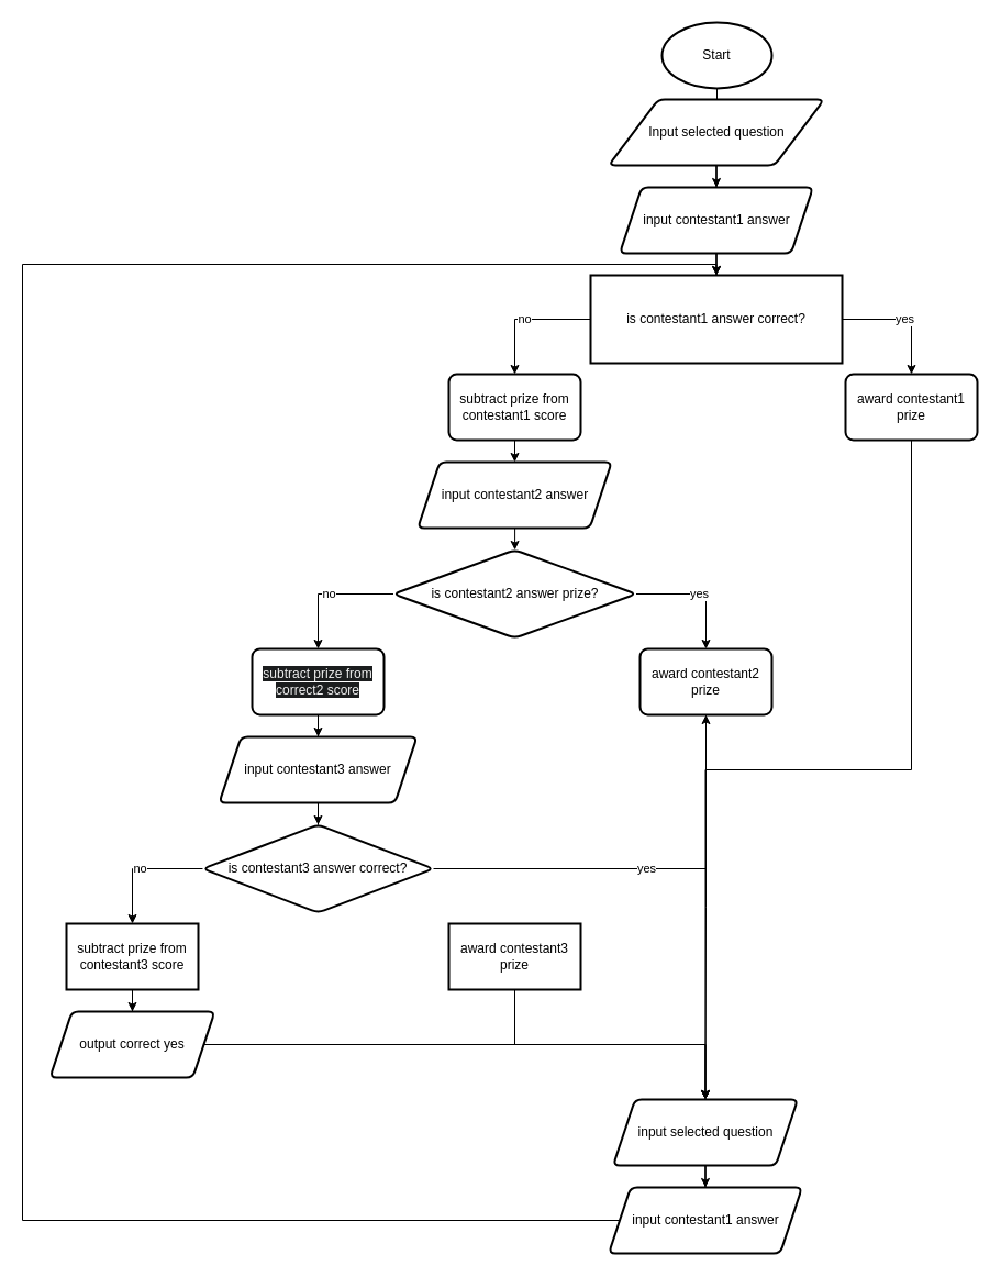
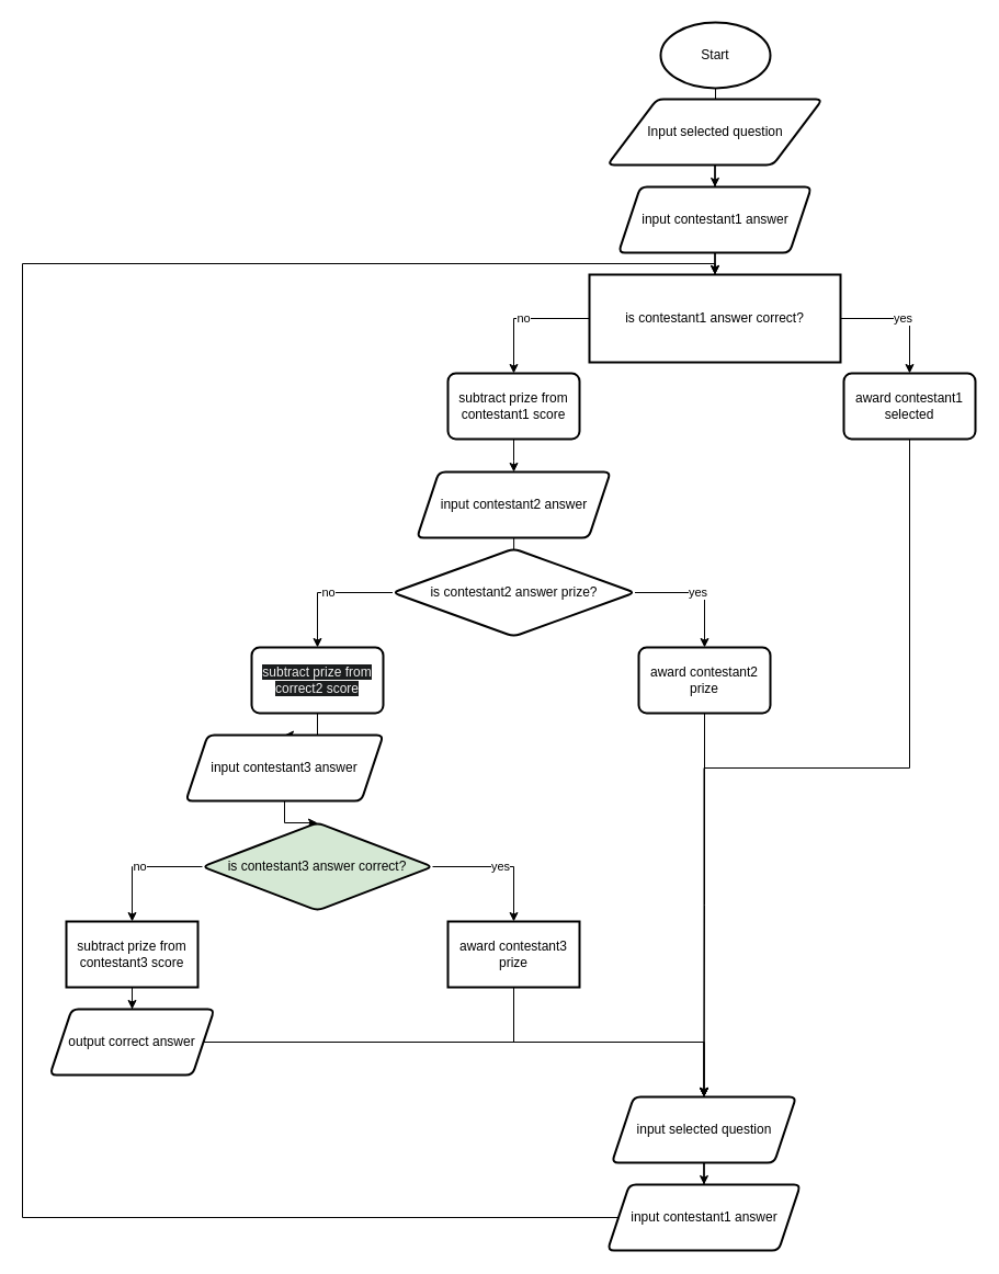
  <mxCell id="0" />
  <mxCell id="1" parent="0" />
  <mxCell id="2" style="edgeStyle=orthogonalEdgeStyle;rounded=0;orthogonalLoop=1;jettySize=auto;html=1;exitX=0.5;exitY=1;exitDx=0;exitDy=0;exitPerimeter=0;" edge="1" parent="1" source="3" target="5"><mxGeometry relative="1" as="geometry" /></mxCell>
  <mxCell id="3" value="Start" style="strokeWidth=2;html=1;shape=mxgraph.flowchart.start_1;whiteSpace=wrap;" vertex="1" parent="1"><mxGeometry x="602" y="20" width="100" height="60" as="geometry" /></mxCell>
  <mxCell id="4" value="" style="edgeStyle=orthogonalEdgeStyle;rounded=0;orthogonalLoop=1;jettySize=auto;html=1;" edge="1" parent="1" source="5" target="7"><mxGeometry relative="1" as="geometry" /></mxCell>
  <mxCell id="5" value="Input selected question" style="shape=parallelogram;html=1;strokeWidth=2;perimeter=parallelogramPerimeter;whiteSpace=wrap;rounded=1;arcSize=12;size=0.23;" vertex="1" parent="1"><mxGeometry x="553.5" y="90" width="196" height="60" as="geometry" /></mxCell>
  <mxCell id="6" value="" style="edgeStyle=orthogonalEdgeStyle;rounded=0;orthogonalLoop=1;jettySize=auto;html=1;" edge="1" parent="1" source="7" target="10"><mxGeometry relative="1" as="geometry" /></mxCell>
  <mxCell id="7" value="input contestant1 answer" style="shape=parallelogram;perimeter=parallelogramPerimeter;whiteSpace=wrap;html=1;fixedSize=1;strokeWidth=2;rounded=1;arcSize=12;" vertex="1" parent="1"><mxGeometry x="563.5" y="170" width="176" height="60" as="geometry" /></mxCell>
  <mxCell id="8" value="no" style="edgeStyle=orthogonalEdgeStyle;rounded=0;orthogonalLoop=1;jettySize=auto;html=1;" edge="1" parent="1" source="10" target="12"><mxGeometry relative="1" as="geometry" /></mxCell>
  <mxCell id="9" value="yes" style="edgeStyle=orthogonalEdgeStyle;rounded=0;orthogonalLoop=1;jettySize=auto;html=1;" edge="1" parent="1" source="10" target="14"><mxGeometry relative="1" as="geometry" /></mxCell>
  <mxCell id="10" value="is contestant1 answer correct?" style="whiteSpace=wrap;html=1;strokeWidth=2;arcSize=12;rounded=0;" vertex="1" parent="1"><mxGeometry x="537" y="250" width="229" height="80" as="geometry" /></mxCell>
  <mxCell id="11" value="" style="edgeStyle=orthogonalEdgeStyle;rounded=0;orthogonalLoop=1;jettySize=auto;html=1;" edge="1" parent="1" source="12" target="16"><mxGeometry relative="1" as="geometry" /></mxCell>
  <mxCell id="12" value="subtract prize from contestant1 score" style="whiteSpace=wrap;html=1;strokeWidth=2;rounded=1;arcSize=12;" vertex="1" parent="1"><mxGeometry x="408" y="340" width="120" height="60" as="geometry" /></mxCell>
  <mxCell id="13" style="edgeStyle=orthogonalEdgeStyle;rounded=0;orthogonalLoop=1;jettySize=auto;html=1;exitX=0.5;exitY=1;exitDx=0;exitDy=0;entryX=0.5;entryY=0;entryDx=0;entryDy=0;" edge="1" parent="1" source="14" target="36"><mxGeometry relative="1" as="geometry"><mxPoint x="829" y="490" as="targetPoint" /></mxGeometry></mxCell>
- <mxCell id="14" value="award contestant1 prize" style="whiteSpace=wrap;html=1;strokeWidth=2;rounded=1;arcSize=12;" vertex="1" parent="1"><mxGeometry x="769" y="340" width="120" height="60" as="geometry" /></mxCell>
+ <mxCell id="14" value="award contestant1 selected" style="whiteSpace=wrap;html=1;strokeWidth=2;rounded=1;arcSize=12;" vertex="1" parent="1"><mxGeometry x="769" y="340" width="120" height="60" as="geometry" /></mxCell>
  <mxCell id="15" value="" style="edgeStyle=orthogonalEdgeStyle;rounded=0;orthogonalLoop=1;jettySize=auto;html=1;" edge="1" parent="1" source="16" target="19"><mxGeometry relative="1" as="geometry" /></mxCell>
- <mxCell id="16" value="input contestant2 answer" style="shape=parallelogram;perimeter=parallelogramPerimeter;whiteSpace=wrap;html=1;fixedSize=1;strokeWidth=2;rounded=1;arcSize=12;" vertex="1" parent="1"><mxGeometry x="379.75" y="420" width="176.5" height="60" as="geometry" /></mxCell>
+ <mxCell id="16" value="input contestant2 answer" style="shape=parallelogram;perimeter=parallelogramPerimeter;whiteSpace=wrap;html=1;fixedSize=1;strokeWidth=2;rounded=1;arcSize=12;" vertex="1" parent="1"><mxGeometry x="379.75" y="430" width="176.5" height="60" as="geometry" /></mxCell>
  <mxCell id="17" value="no" style="edgeStyle=orthogonalEdgeStyle;rounded=0;orthogonalLoop=1;jettySize=auto;html=1;" edge="1" parent="1" source="19" target="21"><mxGeometry relative="1" as="geometry" /></mxCell>
  <mxCell id="18" value="yes" style="edgeStyle=orthogonalEdgeStyle;rounded=0;orthogonalLoop=1;jettySize=auto;html=1;" edge="1" parent="1" source="19" target="23"><mxGeometry relative="1" as="geometry" /></mxCell>
  <mxCell id="19" value="is contestant2 answer prize?" style="rhombus;whiteSpace=wrap;html=1;strokeWidth=2;rounded=1;arcSize=12;" vertex="1" parent="1"><mxGeometry x="357.5" y="500" width="221" height="80" as="geometry" /></mxCell>
  <mxCell id="20" value="" style="edgeStyle=orthogonalEdgeStyle;rounded=0;orthogonalLoop=1;jettySize=auto;html=1;" edge="1" parent="1" source="21" target="25"><mxGeometry relative="1" as="geometry" /></mxCell>
  <mxCell id="21" value="&lt;br&gt;&lt;span style=&quot;color: rgb(240, 240, 240); font-family: Helvetica; font-size: 12px; font-style: normal; font-variant-ligatures: normal; font-variant-caps: normal; font-weight: 400; letter-spacing: normal; orphans: 2; text-align: center; text-indent: 0px; text-transform: none; widows: 2; word-spacing: 0px; -webkit-text-stroke-width: 0px; white-space: normal; background-color: rgb(27, 29, 30); text-decoration-thickness: initial; text-decoration-style: initial; text-decoration-color: initial; display: inline !important; float: none;&quot;&gt;subtract prize from correct2 score&lt;/span&gt;&lt;div&gt;&lt;br/&gt;&lt;/div&gt;" style="whiteSpace=wrap;html=1;strokeWidth=2;rounded=1;arcSize=12;" vertex="1" parent="1"><mxGeometry x="229" y="590" width="120" height="60" as="geometry" /></mxCell>
  <mxCell id="22" style="edgeStyle=orthogonalEdgeStyle;rounded=0;orthogonalLoop=1;jettySize=auto;html=1;exitX=0.5;exitY=1;exitDx=0;exitDy=0;entryX=0.5;entryY=0;entryDx=0;entryDy=0;" edge="1" parent="1" source="23" target="36"><mxGeometry relative="1" as="geometry" /></mxCell>
  <mxCell id="23" value="award contestant2 prize" style="whiteSpace=wrap;html=1;strokeWidth=2;rounded=1;arcSize=12;" vertex="1" parent="1"><mxGeometry x="582" y="590" width="120" height="60" as="geometry" /></mxCell>
  <mxCell id="24" value="" style="edgeStyle=orthogonalEdgeStyle;rounded=0;orthogonalLoop=1;jettySize=auto;html=1;" edge="1" parent="1" source="25" target="28"><mxGeometry relative="1" as="geometry" /></mxCell>
- <mxCell id="25" value="input contestant3 answer" style="shape=parallelogram;perimeter=parallelogramPerimeter;whiteSpace=wrap;html=1;fixedSize=1;strokeWidth=2;rounded=1;arcSize=12;" vertex="1" parent="1"><mxGeometry x="199" y="670" width="180" height="60" as="geometry" /></mxCell>
+ <mxCell id="25" value="input contestant3 answer" style="shape=parallelogram;perimeter=parallelogramPerimeter;whiteSpace=wrap;html=1;fixedSize=1;strokeWidth=2;rounded=1;arcSize=12;" vertex="1" parent="1"><mxGeometry x="169" y="670" width="180" height="60" as="geometry" /></mxCell>
  <mxCell id="26" value="no" style="edgeStyle=orthogonalEdgeStyle;rounded=0;orthogonalLoop=1;jettySize=auto;html=1;" edge="1" parent="1" source="28" target="30"><mxGeometry relative="1" as="geometry" /></mxCell>
- <mxCell id="27" value="yes" style="edgeStyle=orthogonalEdgeStyle;rounded=0;orthogonalLoop=1;jettySize=auto;html=1;" edge="1" parent="1" source="28" target="23"><mxGeometry relative="1" as="geometry" /></mxCell>
- <mxCell id="28" value="is contestant3 answer correct?" style="rhombus;whiteSpace=wrap;html=1;strokeWidth=2;rounded=1;arcSize=12;" vertex="1" parent="1"><mxGeometry x="184" y="750" width="210" height="80" as="geometry" /></mxCell>
+ <mxCell id="27" value="yes" style="edgeStyle=orthogonalEdgeStyle;rounded=0;orthogonalLoop=1;jettySize=auto;html=1;" edge="1" parent="1" source="28" target="32"><mxGeometry relative="1" as="geometry" /></mxCell>
+ <mxCell id="28" value="is contestant3 answer correct?" style="rhombus;whiteSpace=wrap;html=1;strokeWidth=2;rounded=1;arcSize=12;fillColor=#d5e8d4;" vertex="1" parent="1"><mxGeometry x="184" y="750" width="210" height="80" as="geometry" /></mxCell>
  <mxCell id="29" value="" style="edgeStyle=orthogonalEdgeStyle;rounded=0;orthogonalLoop=1;jettySize=auto;html=1;" edge="1" parent="1" source="30" target="34"><mxGeometry relative="1" as="geometry" /></mxCell>
  <mxCell id="30" value="subtract prize from contestant3 score" style="whiteSpace=wrap;html=1;strokeWidth=2;arcSize=12;rounded=0;" vertex="1" parent="1"><mxGeometry x="60" y="840" width="120" height="60" as="geometry" /></mxCell>
  <mxCell id="31" style="edgeStyle=orthogonalEdgeStyle;rounded=0;orthogonalLoop=1;jettySize=auto;html=1;exitX=0.5;exitY=1;exitDx=0;exitDy=0;" edge="1" parent="1" source="32" target="36"><mxGeometry relative="1" as="geometry" /></mxCell>
  <mxCell id="32" value="award contestant3 prize" style="whiteSpace=wrap;html=1;strokeWidth=2;arcSize=12;rounded=0;" vertex="1" parent="1"><mxGeometry x="408" y="840" width="120" height="60" as="geometry" /></mxCell>
  <mxCell id="33" value="" style="edgeStyle=orthogonalEdgeStyle;rounded=0;orthogonalLoop=1;jettySize=auto;html=1;" edge="1" parent="1" source="34" target="36"><mxGeometry relative="1" as="geometry" /></mxCell>
- <mxCell id="34" value="output correct yes" style="shape=parallelogram;perimeter=parallelogramPerimeter;whiteSpace=wrap;html=1;fixedSize=1;strokeWidth=2;rounded=1;arcSize=12;" vertex="1" parent="1"><mxGeometry x="45" y="920" width="150" height="60" as="geometry" /></mxCell>
+ <mxCell id="34" value="output correct answer" style="shape=parallelogram;perimeter=parallelogramPerimeter;whiteSpace=wrap;html=1;fixedSize=1;strokeWidth=2;rounded=1;arcSize=12;" vertex="1" parent="1"><mxGeometry x="45" y="920" width="150" height="60" as="geometry" /></mxCell>
  <mxCell id="35" style="edgeStyle=orthogonalEdgeStyle;rounded=0;orthogonalLoop=1;jettySize=auto;html=1;exitX=0.5;exitY=1;exitDx=0;exitDy=0;" edge="1" parent="1" source="36" target="38"><mxGeometry relative="1" as="geometry" /></mxCell>
  <mxCell id="36" value="input selected question" style="shape=parallelogram;perimeter=parallelogramPerimeter;whiteSpace=wrap;html=1;fixedSize=1;strokeWidth=2;rounded=1;arcSize=12;" vertex="1" parent="1"><mxGeometry x="557.5" y="1000" width="168" height="60" as="geometry" /></mxCell>
  <mxCell id="37" style="edgeStyle=orthogonalEdgeStyle;rounded=0;orthogonalLoop=1;jettySize=auto;html=1;exitX=0;exitY=0.5;exitDx=0;exitDy=0;entryX=0.5;entryY=0;entryDx=0;entryDy=0;" edge="1" parent="1" source="38" target="10"><mxGeometry relative="1" as="geometry"><Array as="points"><mxPoint x="20" y="1110" /><mxPoint x="20" y="240" /><mxPoint x="652" y="240" /></Array></mxGeometry></mxCell>
  <mxCell id="38" value="input contestant1 answer" style="shape=parallelogram;perimeter=parallelogramPerimeter;whiteSpace=wrap;html=1;fixedSize=1;strokeWidth=2;rounded=1;arcSize=12;" vertex="1" parent="1"><mxGeometry x="553.5" y="1080" width="176" height="60" as="geometry" /></mxCell>
